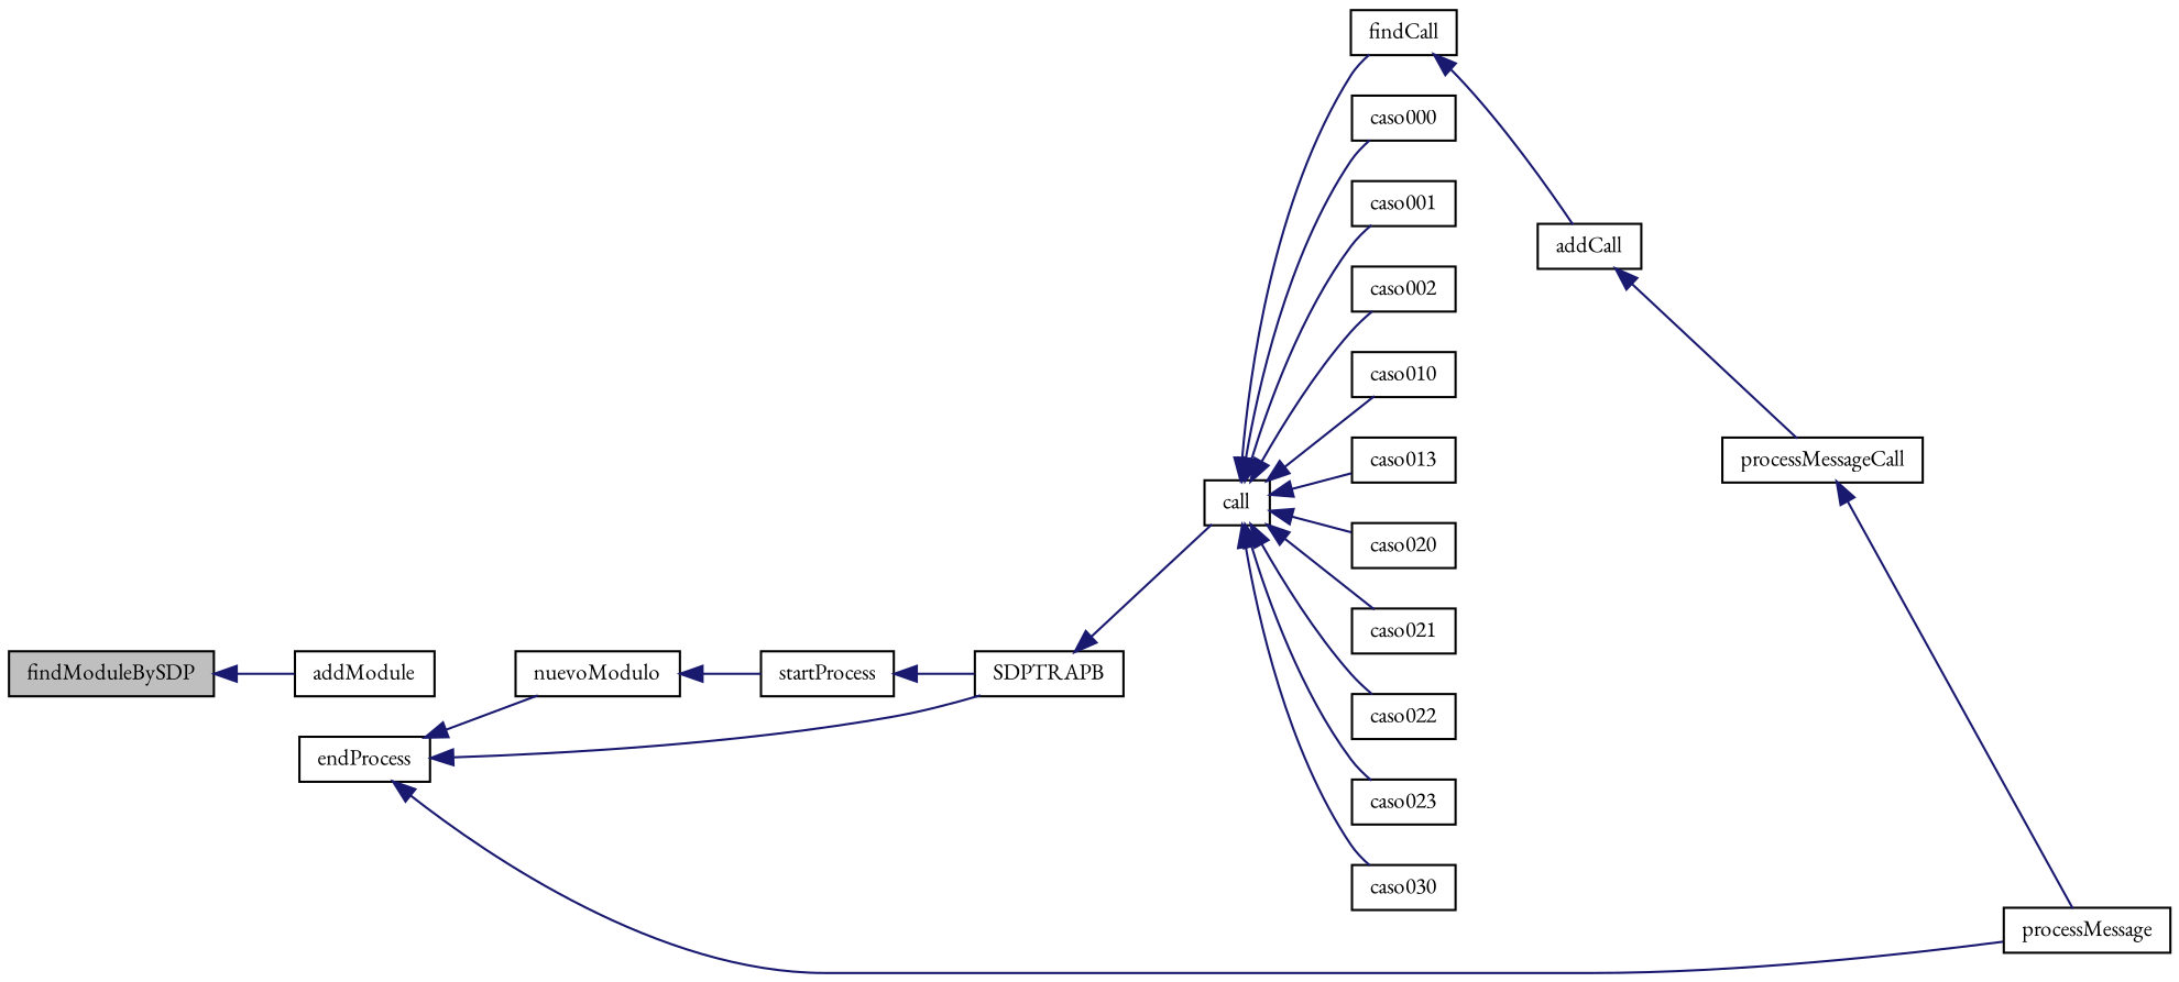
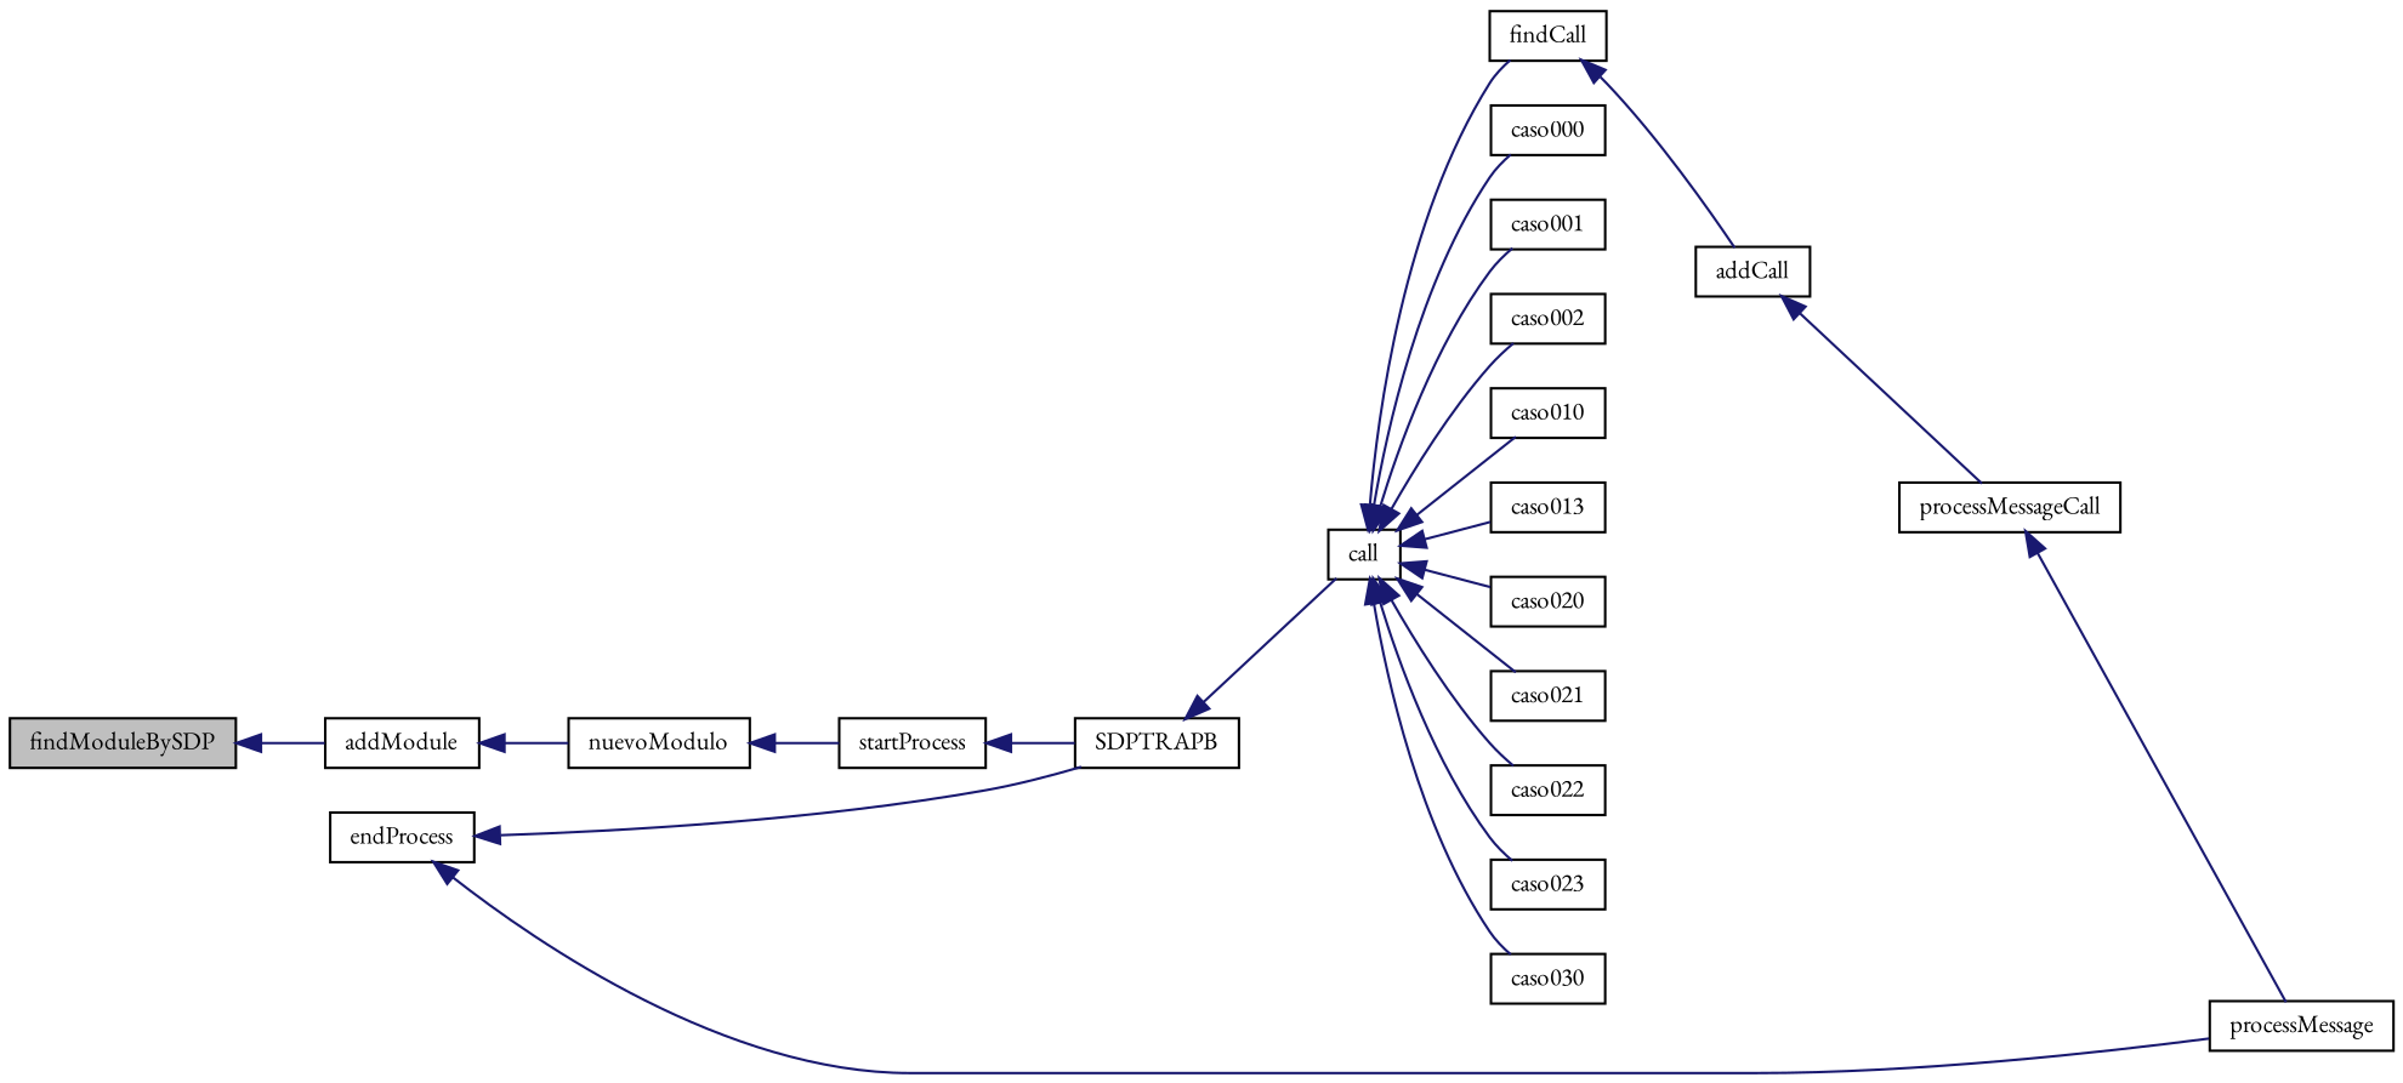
  digraph {
    fontname="EB Garamond"
    rankdir=LR
    node [color=black fillcolor=white fontname="EB Garamond" fontsize=10 shape=record style=filled]
    edge [color=midnightblue dir=back fontname="EB Garamond" fontsize=10 labelfontname=Helvetica labelfontsize=10 style=solid]
    n1 [fillcolor=grey75 fontcolor=black height=0.2 label=findModuleBySDP width=0.4]
    n2 [height=0.2 label=addModule width=0.4]
    n3 [height=0.2 label=nuevoModulo width=0.4]
    n4 [height=0.2 label=startProcess width=0.4]
    n5 [height=0.2 label=SDPTRAPB width=0.4]
    n6 [height=0.2 label=call width=0.4]
    n7 [height=0.2 label=findCall width=0.4]
    n8 [height=0.2 label=caso000 width=0.4]
    n9 [height=0.2 label=caso001 width=0.4]
    n10 [height=0.2 label=caso002 width=0.4]
    n11 [height=0.2 label=caso010 width=0.4]
    n12 [height=0.2 label=caso013 width=0.4]
    n13 [height=0.2 label=caso020 width=0.4]
    n14 [height=0.2 label=caso021 width=0.4]
    n15 [height=0.2 label=caso022 width=0.4]
    n16 [height=0.2 label=caso023 width=0.4]
    n17 [height=0.2 label=caso030 width=0.4]
    n18 [height=0.2 label=addCall width=0.4]
    n19 [height=0.2 label=processMessageCall width=0.4]
    n20 [height=0.2 label=processMessage width=0.4]
    n21 [height=0.2 label=endProcess width=0.4]
    n1 -> n2
-   n21 -> n3
+   n2 -> n3
    n3 -> n4
    n4 -> n5
    n5 -> n6
    n6 -> n7
    n6 -> n8
    n6 -> n9
    n6 -> n10
    n6 -> n11
    n6 -> n12
    n6 -> n13
    n6 -> n14
    n6 -> n15
    n6 -> n16
    n6 -> n17
    n7 -> n18
    n18 -> n19
    n19 -> n20
    n21 -> n5
    n21 -> n20
  }
